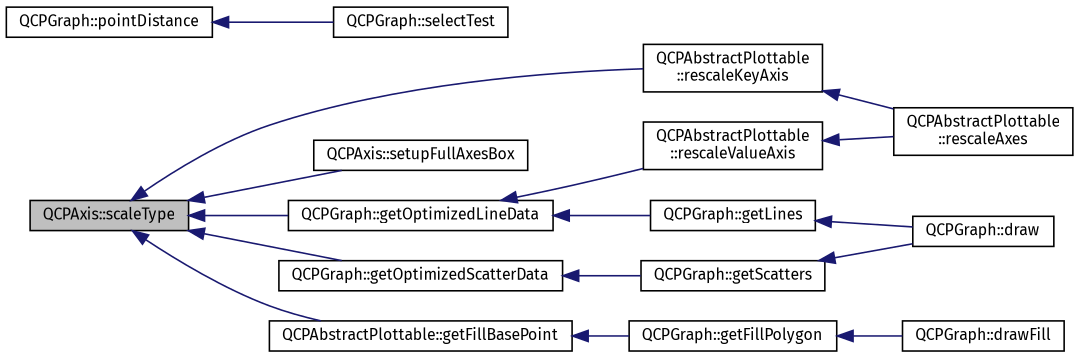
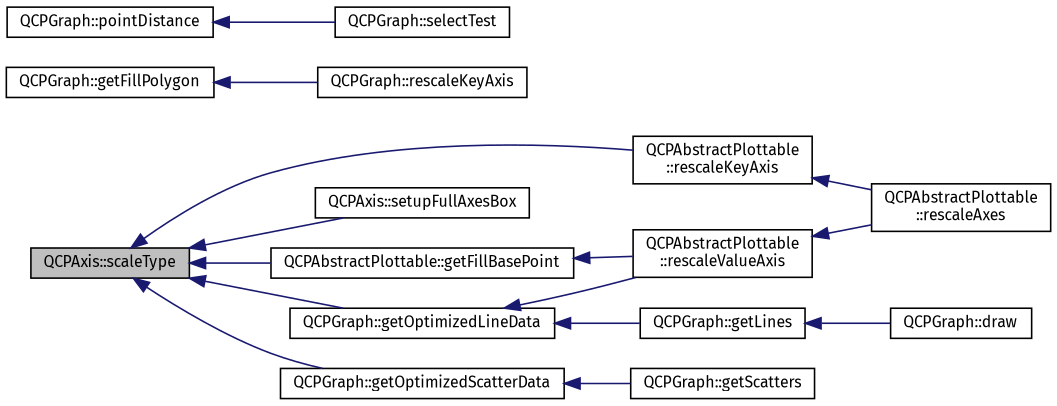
  digraph {
    fontname="Fira Sans"
    rankdir=LR
    node [color=black fillcolor=white fontname="Fira Sans" fontsize=10 shape=record style=filled]
    edge [color=midnightblue dir=back fontname="Fira Sans" fontsize=10 labelfontname=Helvetica labelfontsize=10 style=solid]
    n1 [fillcolor=grey75 fontcolor=black height=0.2 label="QCPAxis::scaleType" width=0.4]
    n2 [height=0.2 label="QCPAbstractPlottable\l::rescaleKeyAxis" width=0.4]
    n3 [height=0.2 label="QCPAxis::setupFullAxesBox" width=0.4]
    n4 [height=0.2 label="QCPGraph::getOptimizedLineData" width=0.4]
    n5 [height=0.2 label="QCPGraph::getOptimizedScatterData" width=0.4]
    n6 [height=0.2 label="QCPAbstractPlottable::getFillBasePoint" width=0.4]
    n7 [height=0.2 label="QCPAbstractPlottable\l::rescaleAxes" width=0.4]
    n8 [height=0.2 label="QCPAbstractPlottable\l::rescaleValueAxis" width=0.4]
    n9 [height=0.2 label="QCPGraph::getLines" width=0.4]
    n10 [height=0.2 label="QCPGraph::getScatters" width=0.4]
    n11 [height=0.2 label="QCPGraph::getFillPolygon" width=0.4]
    n12 [height=0.2 label="QCPGraph::draw" width=0.4]
    n13 [height=0.2 label="QCPGraph::pointDistance" width=0.4]
    n14 [height=0.2 label="QCPGraph::selectTest" width=0.4]
-   n15 [height=0.2 label="QCPGraph::drawFill" width=0.4]
+   n15 [height=0.2 label="QCPGraph::rescaleKeyAxis" width=0.4]
    n1 -> n2
    n1 -> n3
    n1 -> n4
    n1 -> n5
    n1 -> n6
    n2 -> n7
    n4 -> n8
    n4 -> n9
    n5 -> n10
-   n6 -> n11
+   n6 -> n8
    n8 -> n7
    n9 -> n12
-   n10 -> n12
    n11 -> n15
    n13 -> n14
  }
